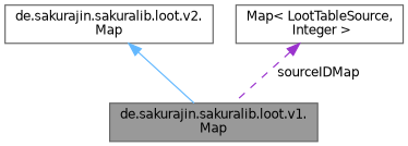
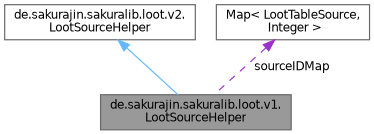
  digraph {
    node [color=gray40 fillcolor=white fontname=Helvetica fontsize=10 shape=box style=filled]
    edge [dir=back fontname=Helvetica fontsize=10 labelfontname=Helvetica labelfontsize=10]
-   n1 [fillcolor=grey60 fontcolor=black height=0.2 label="de.sakurajin.sakuralib.loot.v1.\lMap" width=0.4]
-   n2 [height=0.2 label="de.sakurajin.sakuralib.loot.v2.\lMap" width=0.4]
+   n1 [fillcolor=grey60 fontcolor=black height=0.2 label="de.sakurajin.sakuralib.loot.v1.\lLootSourceHelper" width=0.4]
+   n2 [height=0.2 label="de.sakurajin.sakuralib.loot.v2.\lLootSourceHelper" width=0.4]
    n3 [height=0.2 label="Map\< LootTableSource,\l Integer \>" width=0.4]
    n2 -> n1 [color=steelblue1 style=solid]
    n3 -> n1 [color=darkorchid3 label=" sourceIDMap" style=dashed]
  }
